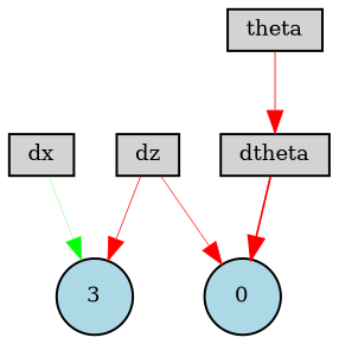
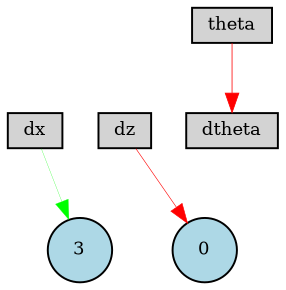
  digraph {
    node [fillcolor=lightgray fontsize=9 shape=box style=filled]
    edge [color=red style=solid]
    dx [height=0.2 width=0.2]
    n2 [fillcolor=lightblue height=0.2 label=3 shape=circle width=0.2]
    0 [fillcolor=lightblue height=0.2 shape=circle width=0.2]
    dz [height=0.2 width=0.2]
    theta [height=0.2 width=0.2]
    dtheta [height=0.2 width=0.2]
    dx -> n2 [color=green penwidth=0.1353586075155709]
-   dz -> n2 [penwidth=0.35997647978528524]
    dz -> 0 [penwidth=0.3071531617496991]
    theta -> dtheta [penwidth=0.4008188478949666]
-   dtheta -> 0 [penwidth=0.8576438938325415]
  }
